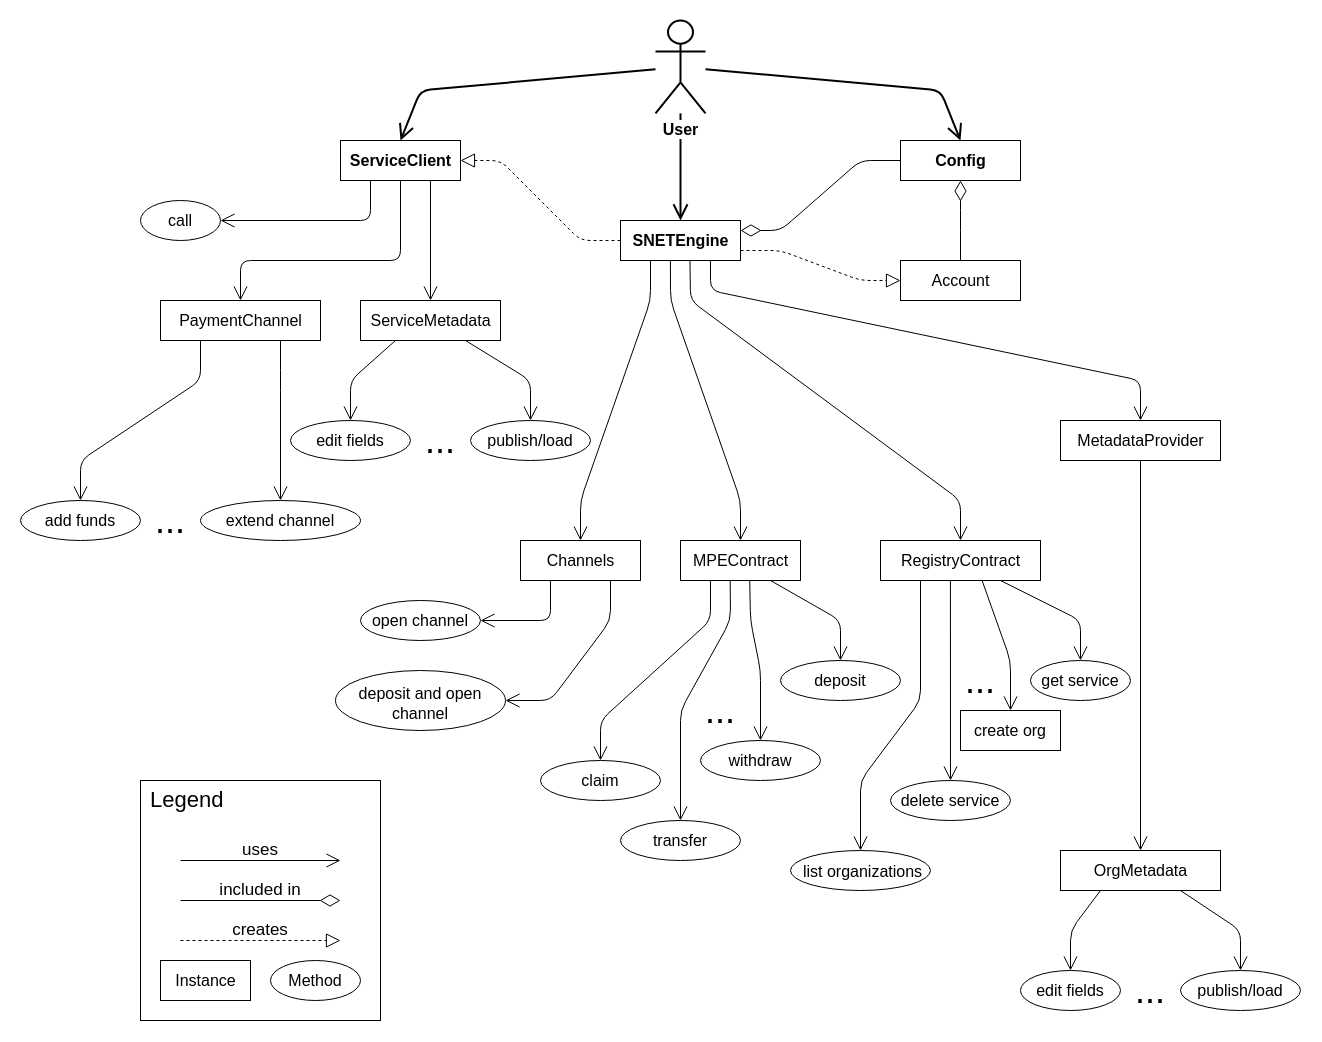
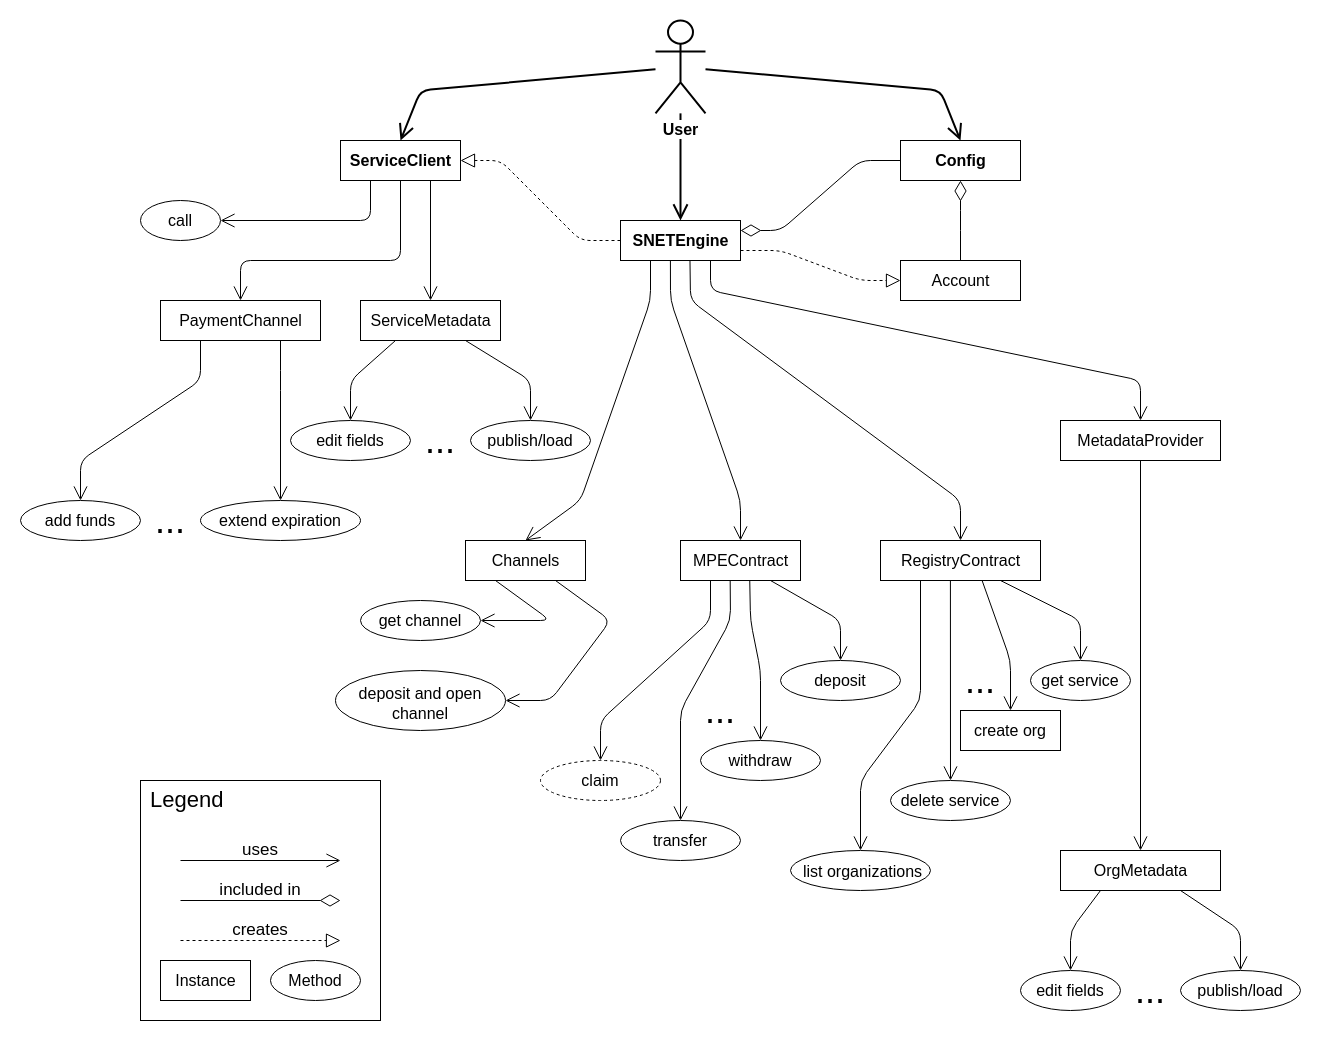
  <mxCell id="0" />
  <mxCell id="1" parent="0" />
  <mxCell id="2" value="" style="rounded=0;whiteSpace=wrap;html=1;fillColor=none;" vertex="1" parent="1"><mxGeometry x="140" y="780" width="240" height="240" as="geometry" /></mxCell>
  <mxCell id="3" style="endArrow=open;endFill=1;endSize=12;html=1;fontSize=16;entryX=0.5;entryY=0;entryDx=0;entryDy=0;strokeWidth=2;" parent="1" source="6" target="16" edge="1"><mxGeometry relative="1" as="geometry"><mxPoint x="620" y="100" as="sourcePoint" /><Array as="points"><mxPoint x="420" y="90" /></Array></mxGeometry></mxCell>
  <mxCell id="4" style="endArrow=open;endFill=1;endSize=12;html=1;fontSize=16;strokeWidth=2;" parent="1" source="6" target="12" edge="1"><mxGeometry relative="1" as="geometry"><mxPoint x="720" y="160" as="sourcePoint" /></mxGeometry></mxCell>
  <mxCell id="5" style="endArrow=open;endFill=1;endSize=12;html=1;fontSize=16;entryX=0.5;entryY=0;entryDx=0;entryDy=0;strokeWidth=2;" parent="1" source="6" target="18" edge="1"><mxGeometry relative="1" as="geometry"><mxPoint x="750" y="40" as="sourcePoint" /><Array as="points"><mxPoint x="940" y="90" /></Array></mxGeometry></mxCell>
  <mxCell id="6" value="User" style="shape=umlActor;verticalLabelPosition=bottom;verticalAlign=top;html=1;fontSize=16;labelBackgroundColor=default;strokeWidth=2;fontStyle=1" parent="1" vertex="1"><mxGeometry x="655" y="20" width="50" height="92.86" as="geometry" /></mxCell>
  <mxCell id="7" style="endArrow=block;endFill=0;endSize=12;html=1;fontSize=16;exitX=0;exitY=0.5;exitDx=0;exitDy=0;entryX=1;entryY=0.5;entryDx=0;entryDy=0;dashed=1;" parent="1" source="12" target="16" edge="1"><mxGeometry relative="1" as="geometry"><mxPoint x="603.084" y="351.1" as="targetPoint" /><Array as="points"><mxPoint x="580" y="240" /><mxPoint x="500" y="160" /></Array></mxGeometry></mxCell>
  <mxCell id="8" style="endArrow=open;endFill=1;endSize=12;html=1;fontSize=16;exitX=0.75;exitY=1;exitDx=0;exitDy=0;entryX=0.5;entryY=0;entryDx=0;entryDy=0;" parent="1" source="12" target="39" edge="1"><mxGeometry relative="1" as="geometry"><mxPoint x="830" y="370" as="targetPoint" /><mxPoint x="750" y="290" as="sourcePoint" /><Array as="points"><mxPoint x="710" y="290" /><mxPoint x="1140" y="380" /></Array></mxGeometry></mxCell>
  <mxCell id="9" style="endArrow=open;endFill=1;endSize=12;html=1;fontSize=16;exitX=0.416;exitY=1.008;exitDx=0;exitDy=0;exitPerimeter=0;entryX=0.5;entryY=0;entryDx=0;entryDy=0;" parent="1" source="12" target="44" edge="1"><mxGeometry relative="1" as="geometry"><mxPoint x="840" y="520" as="targetPoint" /><Array as="points"><mxPoint x="670" y="300" /><mxPoint x="740" y="500" /></Array></mxGeometry></mxCell>
  <mxCell id="10" style="endArrow=open;endFill=1;endSize=12;html=1;fontSize=16;exitX=0.579;exitY=0.998;exitDx=0;exitDy=0;entryX=0.5;entryY=0;entryDx=0;entryDy=0;exitPerimeter=0;" parent="1" source="12" target="49" edge="1"><mxGeometry relative="1" as="geometry"><mxPoint x="740" y="310" as="sourcePoint" /><Array as="points"><mxPoint x="690" y="300" /><mxPoint x="960" y="500" /></Array></mxGeometry></mxCell>
  <mxCell id="11" style="endArrow=open;endFill=1;endSize=12;html=1;fontSize=16;exitX=0.25;exitY=1;exitDx=0;exitDy=0;entryX=0.5;entryY=0;entryDx=0;entryDy=0;" parent="1" source="12" target="60" edge="1"><mxGeometry relative="1" as="geometry"><mxPoint x="690" y="330" as="sourcePoint" /><mxPoint x="690" y="510" as="targetPoint" /><Array as="points"><mxPoint x="650" y="300" /><mxPoint x="580" y="500" /></Array></mxGeometry></mxCell>
  <mxCell id="12" value="SNETEngine" style="html=1;fontSize=16;fontStyle=1" parent="1" vertex="1"><mxGeometry x="620" y="220" width="120" height="40" as="geometry" /></mxCell>
  <mxCell id="13" style="endArrow=open;endFill=1;endSize=12;html=1;fontSize=16;exitX=0.25;exitY=1;exitDx=0;exitDy=0;entryX=1;entryY=0.5;entryDx=0;entryDy=0;" parent="1" source="16" target="22" edge="1"><mxGeometry relative="1" as="geometry"><mxPoint x="340" y="210" as="sourcePoint" /><Array as="points"><mxPoint x="370" y="220" /></Array></mxGeometry></mxCell>
  <mxCell id="14" style="endArrow=open;endFill=1;endSize=12;html=1;fontSize=16;exitX=0.5;exitY=1;exitDx=0;exitDy=0;entryX=0.5;entryY=0;entryDx=0;entryDy=0;" parent="1" source="16" target="25" edge="1"><mxGeometry relative="1" as="geometry"><mxPoint x="290" y="280" as="targetPoint" /><Array as="points"><mxPoint x="400" y="260" /><mxPoint x="240" y="260" /></Array></mxGeometry></mxCell>
  <mxCell id="15" style="endArrow=open;endFill=1;endSize=12;html=1;fontSize=16;exitX=0.75;exitY=1;exitDx=0;exitDy=0;entryX=0.5;entryY=0;entryDx=0;entryDy=0;" parent="1" source="16" target="28" edge="1"><mxGeometry relative="1" as="geometry"><mxPoint x="440" y="200" as="sourcePoint" /><mxPoint x="500" y="250" as="targetPoint" /><Array as="points" /></mxGeometry></mxCell>
  <mxCell id="16" value="ServiceClient" style="html=1;fontSize=16;fontStyle=1" parent="1" vertex="1"><mxGeometry x="340" y="140" width="120" height="40" as="geometry" /></mxCell>
  <mxCell id="17" style="endArrow=diamondThin;endFill=0;endSize=18;html=1;fontSize=16;exitX=0;exitY=0.5;exitDx=0;exitDy=0;entryX=1;entryY=0.25;entryDx=0;entryDy=0;" parent="1" source="18" target="12" edge="1"><mxGeometry relative="1" as="geometry"><Array as="points"><mxPoint x="860" y="160" /><mxPoint x="780" y="230" /></Array></mxGeometry></mxCell>
  <mxCell id="18" value="Config" style="html=1;fontSize=16;fontStyle=1" parent="1" vertex="1"><mxGeometry x="900" y="140" width="120" height="40" as="geometry" /></mxCell>
  <mxCell id="19" style="endArrow=diamondThin;endFill=0;endSize=18;html=1;fontSize=16;entryX=0.5;entryY=1;entryDx=0;entryDy=0;" parent="1" source="20" target="18" edge="1"><mxGeometry relative="1" as="geometry"><mxPoint x="1040" y="200" as="targetPoint" /><Array as="points"><mxPoint x="960" y="220" /></Array></mxGeometry></mxCell>
  <mxCell id="20" value="Account" style="html=1;fontSize=16;" parent="1" vertex="1"><mxGeometry x="900" y="260" width="120" height="40" as="geometry" /></mxCell>
  <mxCell id="21" style="endArrow=block;endFill=0;endSize=12;html=1;fontSize=16;exitX=1;exitY=0.75;exitDx=0;exitDy=0;dashed=1;entryX=0;entryY=0.5;entryDx=0;entryDy=0;" parent="1" source="12" target="20" edge="1"><mxGeometry relative="1" as="geometry"><mxPoint x="936.702" y="247.952" as="sourcePoint" /><mxPoint x="1020" y="280" as="targetPoint" /><Array as="points"><mxPoint x="780" y="250" /><mxPoint x="860" y="280" /></Array></mxGeometry></mxCell>
  <mxCell id="22" value="call" style="ellipse;whiteSpace=wrap;html=1;fontSize=16;" parent="1" vertex="1"><mxGeometry x="140" y="200" width="80" height="40" as="geometry" /></mxCell>
  <mxCell id="23" style="endArrow=open;endFill=1;endSize=12;html=1;fontSize=16;exitX=0.25;exitY=1;exitDx=0;exitDy=0;entryX=0.5;entryY=0;entryDx=0;entryDy=0;" parent="1" source="25" target="29" edge="1"><mxGeometry relative="1" as="geometry"><mxPoint x="180" y="400" as="targetPoint" /><Array as="points"><mxPoint x="200" y="380" /><mxPoint x="80" y="460" /></Array></mxGeometry></mxCell>
  <mxCell id="24" style="endArrow=open;endFill=1;endSize=12;html=1;fontSize=16;exitX=0.75;exitY=1;exitDx=0;exitDy=0;entryX=0.5;entryY=0;entryDx=0;entryDy=0;" parent="1" source="25" target="30" edge="1"><mxGeometry relative="1" as="geometry"><mxPoint x="330" y="380" as="sourcePoint" /><Array as="points"><mxPoint x="280" y="380" /></Array></mxGeometry></mxCell>
  <mxCell id="25" value="PaymentChannel" style="html=1;fontSize=16;" parent="1" vertex="1"><mxGeometry x="160" y="300" width="160" height="40" as="geometry" /></mxCell>
  <mxCell id="26" style="endArrow=open;endFill=1;endSize=12;html=1;fontSize=16;entryX=0.5;entryY=0;entryDx=0;entryDy=0;exitX=0.25;exitY=1;exitDx=0;exitDy=0;" parent="1" source="28" target="31" edge="1"><mxGeometry relative="1" as="geometry"><mxPoint x="430" y="370" as="sourcePoint" /><mxPoint x="380" y="420" as="targetPoint" /><Array as="points"><mxPoint x="350" y="380" /></Array></mxGeometry></mxCell>
  <mxCell id="27" style="endArrow=open;endFill=1;endSize=12;html=1;fontSize=16;exitX=0.75;exitY=1;exitDx=0;exitDy=0;entryX=0.5;entryY=0;entryDx=0;entryDy=0;" parent="1" source="28" target="32" edge="1"><mxGeometry relative="1" as="geometry"><mxPoint x="480" y="350" as="sourcePoint" /><Array as="points"><mxPoint x="530" y="380" /></Array></mxGeometry></mxCell>
  <mxCell id="28" value="ServiceMetadata" style="html=1;fontSize=16;" parent="1" vertex="1"><mxGeometry x="360" y="300" width="140" height="40" as="geometry" /></mxCell>
  <mxCell id="29" value="add funds" style="ellipse;whiteSpace=wrap;html=1;fontSize=16;" parent="1" vertex="1"><mxGeometry x="20" y="500" width="120" height="40" as="geometry" /></mxCell>
- <mxCell id="30" value="extend channel" style="ellipse;whiteSpace=wrap;html=1;fontSize=16;" parent="1" vertex="1"><mxGeometry x="200" y="500" width="160" height="40" as="geometry" /></mxCell>
+ <mxCell id="30" value="extend expiration" style="ellipse;whiteSpace=wrap;html=1;fontSize=16;" parent="1" vertex="1"><mxGeometry x="200" y="500" width="160" height="40" as="geometry" /></mxCell>
  <mxCell id="31" value="edit fields" style="ellipse;whiteSpace=wrap;html=1;fontSize=16;" parent="1" vertex="1"><mxGeometry x="290" y="420" width="120" height="40" as="geometry" /></mxCell>
  <mxCell id="32" value="publish/load" style="ellipse;whiteSpace=wrap;html=1;fontSize=16;" parent="1" vertex="1"><mxGeometry x="470" y="420" width="120" height="40" as="geometry" /></mxCell>
  <mxCell id="33" style="endArrow=open;endFill=1;endSize=12;html=1;fontSize=16;exitX=0.25;exitY=1;exitDx=0;exitDy=0;entryX=0.5;entryY=0;entryDx=0;entryDy=0;" parent="1" source="35" target="36" edge="1"><mxGeometry relative="1" as="geometry"><mxPoint x="1110" y="920" as="sourcePoint" /><mxPoint x="1060" y="960" as="targetPoint" /><Array as="points"><mxPoint x="1070" y="930" /></Array></mxGeometry></mxCell>
  <mxCell id="34" style="endArrow=open;endFill=1;endSize=12;html=1;fontSize=16;exitX=0.75;exitY=1;exitDx=0;exitDy=0;entryX=0.5;entryY=0;entryDx=0;entryDy=0;" parent="1" source="35" target="37" edge="1"><mxGeometry relative="1" as="geometry"><mxPoint x="1120" y="920" as="sourcePoint" /><mxPoint x="1230" y="960" as="targetPoint" /><Array as="points"><mxPoint x="1240" y="930" /></Array></mxGeometry></mxCell>
  <mxCell id="35" value="OrgMetadata" style="html=1;fontSize=16;" parent="1" vertex="1"><mxGeometry x="1060" y="850" width="160" height="40" as="geometry" /></mxCell>
  <mxCell id="36" value="edit fields" style="ellipse;whiteSpace=wrap;html=1;fontSize=16;" parent="1" vertex="1"><mxGeometry x="1020" y="970" width="100" height="40" as="geometry" /></mxCell>
  <mxCell id="37" value="publish/load" style="ellipse;whiteSpace=wrap;html=1;fontSize=16;" parent="1" vertex="1"><mxGeometry x="1180" y="970" width="120" height="40" as="geometry" /></mxCell>
  <mxCell id="38" style="endArrow=open;endFill=1;endSize=12;html=1;fontSize=16;" parent="1" source="39" target="35" edge="1"><mxGeometry relative="1" as="geometry" /></mxCell>
  <mxCell id="39" value="MetadataProvider" style="html=1;fontSize=16;" parent="1" vertex="1"><mxGeometry x="1060" y="420" width="160" height="40" as="geometry" /></mxCell>
  <mxCell id="40" style="endArrow=open;endFill=1;endSize=12;html=1;fontSize=16;exitX=0.75;exitY=1;exitDx=0;exitDy=0;" parent="1" source="44" target="54" edge="1"><mxGeometry relative="1" as="geometry"><Array as="points"><mxPoint x="840" y="620" /></Array></mxGeometry></mxCell>
  <mxCell id="41" style="endArrow=open;endFill=1;endSize=12;html=1;fontSize=16;exitX=0.414;exitY=1.003;exitDx=0;exitDy=0;exitPerimeter=0;entryX=0.5;entryY=0;entryDx=0;entryDy=0;" parent="1" source="44" target="56" edge="1"><mxGeometry relative="1" as="geometry"><Array as="points"><mxPoint x="730" y="620" /><mxPoint x="680" y="710" /></Array></mxGeometry></mxCell>
  <mxCell id="42" style="endArrow=open;endFill=1;endSize=12;html=1;fontSize=16;exitX=0.577;exitY=0.986;exitDx=0;exitDy=0;exitPerimeter=0;" parent="1" source="44" target="57" edge="1"><mxGeometry relative="1" as="geometry"><Array as="points"><mxPoint x="750" y="620" /><mxPoint x="760" y="670" /></Array></mxGeometry></mxCell>
  <mxCell id="43" style="endArrow=open;endFill=1;endSize=12;html=1;fontSize=16;entryX=0.5;entryY=0;entryDx=0;entryDy=0;exitX=0.25;exitY=1;exitDx=0;exitDy=0;" parent="1" source="44" target="55" edge="1"><mxGeometry relative="1" as="geometry"><mxPoint x="720" y="610" as="sourcePoint" /><mxPoint x="570" y="720" as="targetPoint" /><Array as="points"><mxPoint x="710" y="620" /><mxPoint x="600" y="720" /></Array></mxGeometry></mxCell>
  <mxCell id="44" value="MPEContract" style="html=1;fontSize=16;" parent="1" vertex="1"><mxGeometry x="680" y="540" width="120" height="40" as="geometry" /></mxCell>
  <mxCell id="45" style="endArrow=open;endFill=1;endSize=12;html=1;fontSize=16;exitX=0.25;exitY=1;exitDx=0;exitDy=0;entryX=0.5;entryY=0;entryDx=0;entryDy=0;" parent="1" source="49" target="50" edge="1"><mxGeometry relative="1" as="geometry"><mxPoint x="920" y="710" as="targetPoint" /><Array as="points"><mxPoint x="920" y="700" /><mxPoint x="860" y="780" /></Array></mxGeometry></mxCell>
  <mxCell id="46" style="endArrow=open;endFill=1;endSize=12;html=1;fontSize=16;exitX=0.437;exitY=1.003;exitDx=0;exitDy=0;exitPerimeter=0;entryX=0.5;entryY=0;entryDx=0;entryDy=0;" parent="1" source="49" target="52" edge="1"><mxGeometry relative="1" as="geometry"><mxPoint x="920" y="760" as="targetPoint" /><Array as="points" /></mxGeometry></mxCell>
  <mxCell id="47" style="endArrow=open;endFill=1;endSize=12;html=1;fontSize=16;exitX=0.635;exitY=1;exitDx=0;exitDy=0;exitPerimeter=0;entryX=0.5;entryY=0;entryDx=0;entryDy=0;" parent="1" source="49" target="51" edge="1"><mxGeometry relative="1" as="geometry"><Array as="points"><mxPoint x="1010" y="660" /></Array></mxGeometry></mxCell>
  <mxCell id="48" style="endArrow=open;endFill=1;endSize=12;html=1;fontSize=16;exitX=0.75;exitY=1;exitDx=0;exitDy=0;entryX=0.5;entryY=0;entryDx=0;entryDy=0;" parent="1" source="49" target="53" edge="1"><mxGeometry relative="1" as="geometry"><Array as="points"><mxPoint x="1080" y="620" /></Array></mxGeometry></mxCell>
  <mxCell id="49" value="RegistryContract" style="html=1;fontSize=16;" parent="1" vertex="1"><mxGeometry x="880" y="540" width="160" height="40" as="geometry" /></mxCell>
  <mxCell id="50" value="list organizations" style="ellipse;whiteSpace=wrap;html=1;fontSize=16;spacingLeft=5;spacingTop=2;" parent="1" vertex="1"><mxGeometry x="790" y="850" width="140" height="40" as="geometry" /></mxCell>
  <mxCell id="51" value="create org" style="whiteSpace=wrap;html=1;fontSize=16;rounded=0;" parent="1" vertex="1"><mxGeometry x="960" y="710" width="100" height="40" as="geometry" /></mxCell>
  <mxCell id="52" value="delete service" style="ellipse;whiteSpace=wrap;html=1;fontSize=16;" parent="1" vertex="1"><mxGeometry x="890" y="780" width="120" height="40" as="geometry" /></mxCell>
  <mxCell id="53" value="get service" style="ellipse;whiteSpace=wrap;html=1;fontSize=16;" parent="1" vertex="1"><mxGeometry x="1030" y="660" width="100" height="40" as="geometry" /></mxCell>
  <mxCell id="54" value="deposit" style="ellipse;whiteSpace=wrap;html=1;fontSize=16;" parent="1" vertex="1"><mxGeometry x="780" y="660" width="120" height="40" as="geometry" /></mxCell>
- <mxCell id="55" value="claim" style="ellipse;whiteSpace=wrap;html=1;fontSize=16;" parent="1" vertex="1"><mxGeometry x="540" y="760" width="120" height="40" as="geometry" /></mxCell>
+ <mxCell id="55" value="claim" style="ellipse;whiteSpace=wrap;html=1;fontSize=16;dashed=1;" parent="1" vertex="1"><mxGeometry x="540" y="760" width="120" height="40" as="geometry" /></mxCell>
  <mxCell id="56" value="transfer" style="ellipse;whiteSpace=wrap;html=1;fontSize=16;" parent="1" vertex="1"><mxGeometry x="620" y="820" width="120" height="40" as="geometry" /></mxCell>
  <mxCell id="57" value="withdraw" style="ellipse;whiteSpace=wrap;html=1;fontSize=16;" parent="1" vertex="1"><mxGeometry x="700" y="740" width="120" height="40" as="geometry" /></mxCell>
  <mxCell id="58" style="endArrow=open;endFill=1;endSize=12;html=1;fontSize=16;exitX=0.25;exitY=1;exitDx=0;exitDy=0;entryX=1;entryY=0.5;entryDx=0;entryDy=0;" parent="1" source="60" target="61" edge="1"><mxGeometry relative="1" as="geometry"><Array as="points"><mxPoint x="550" y="620" /></Array></mxGeometry></mxCell>
  <mxCell id="59" style="endArrow=open;endFill=1;endSize=12;html=1;fontSize=16;entryX=1;entryY=0.5;entryDx=0;entryDy=0;exitX=0.75;exitY=1;exitDx=0;exitDy=0;" parent="1" source="60" target="62" edge="1"><mxGeometry relative="1" as="geometry"><mxPoint x="640" y="620" as="sourcePoint" /><Array as="points"><mxPoint x="610" y="620" /><mxPoint x="550" y="700" /></Array></mxGeometry></mxCell>
- <mxCell id="60" value="Channels" style="html=1;fontSize=16;" parent="1" vertex="1"><mxGeometry x="520" y="540" width="120" height="40" as="geometry" /></mxCell>
- <mxCell id="61" value="open channel" style="ellipse;whiteSpace=wrap;html=1;fontSize=16;" parent="1" vertex="1"><mxGeometry x="360" y="600" width="120" height="40" as="geometry" /></mxCell>
+ <mxCell id="60" value="Channels" style="html=1;fontSize=16;" parent="1" vertex="1"><mxGeometry x="465" y="540" width="120" height="40" as="geometry" /></mxCell>
+ <mxCell id="61" value="get channel" style="ellipse;whiteSpace=wrap;html=1;fontSize=16;" parent="1" vertex="1"><mxGeometry x="360" y="600" width="120" height="40" as="geometry" /></mxCell>
  <mxCell id="62" value="deposit and open channel" style="ellipse;whiteSpace=wrap;html=1;fontSize=16;spacingTop=5;" parent="1" vertex="1"><mxGeometry x="335" y="670" width="170" height="60" as="geometry" /></mxCell>
  <mxCell id="63" value="" style="endArrow=open;html=1;rounded=0;endFill=0;endSize=12;" edge="1" parent="1"><mxGeometry width="50" height="50" relative="1" as="geometry"><mxPoint x="180" y="860" as="sourcePoint" /><mxPoint x="340" y="860" as="targetPoint" /></mxGeometry></mxCell>
  <mxCell id="64" value="Legend" style="text;html=1;align=left;verticalAlign=middle;whiteSpace=wrap;rounded=0;spacing=10;fontSize=22;" vertex="1" parent="1"><mxGeometry x="140" y="780" width="240" height="40" as="geometry" /></mxCell>
  <mxCell id="65" value="uses" style="text;html=1;align=center;verticalAlign=middle;whiteSpace=wrap;rounded=0;fontSize=17;" vertex="1" parent="1"><mxGeometry x="200" y="840" width="120" height="20" as="geometry" /></mxCell>
  <mxCell id="66" value="" style="endArrow=diamondThin;html=1;rounded=0;endFill=0;endSize=18;" edge="1" parent="1"><mxGeometry width="50" height="50" relative="1" as="geometry"><mxPoint x="180" y="900" as="sourcePoint" /><mxPoint x="340" y="900" as="targetPoint" /></mxGeometry></mxCell>
  <mxCell id="67" value="included in" style="text;html=1;align=center;verticalAlign=middle;whiteSpace=wrap;rounded=0;fontSize=17;" vertex="1" parent="1"><mxGeometry x="200" y="880" width="120" height="20" as="geometry" /></mxCell>
  <mxCell id="68" value="" style="endArrow=block;html=1;rounded=0;endFill=0;endSize=12;dashed=1;" edge="1" parent="1"><mxGeometry width="50" height="50" relative="1" as="geometry"><mxPoint x="180" y="940" as="sourcePoint" /><mxPoint x="340" y="940" as="targetPoint" /></mxGeometry></mxCell>
  <mxCell id="69" value="creates" style="text;html=1;align=center;verticalAlign=middle;whiteSpace=wrap;rounded=0;fontSize=17;" vertex="1" parent="1"><mxGeometry x="200" y="920" width="120" height="20" as="geometry" /></mxCell>
  <mxCell id="70" value="Instance" style="html=1;fontSize=16;" vertex="1" parent="1"><mxGeometry x="160" y="960" width="90" height="40" as="geometry" /></mxCell>
  <mxCell id="71" value="Method" style="ellipse;whiteSpace=wrap;html=1;fontSize=16;" vertex="1" parent="1"><mxGeometry x="270" y="960" width="90" height="40" as="geometry" /></mxCell>
  <mxCell id="72" value="..." style="text;html=1;align=center;verticalAlign=middle;whiteSpace=wrap;rounded=0;fontSize=36;" vertex="1" parent="1"><mxGeometry x="420" y="420" width="40" height="40" as="geometry" /></mxCell>
  <mxCell id="73" value="..." style="text;html=1;align=center;verticalAlign=middle;whiteSpace=wrap;rounded=0;fontSize=36;" vertex="1" parent="1"><mxGeometry x="150" y="500" width="40" height="40" as="geometry" /></mxCell>
  <mxCell id="74" value="..." style="text;html=1;align=center;verticalAlign=middle;whiteSpace=wrap;rounded=0;fontSize=36;" vertex="1" parent="1"><mxGeometry x="1130" y="970" width="40" height="40" as="geometry" /></mxCell>
  <mxCell id="75" value="..." style="text;html=1;align=center;verticalAlign=middle;whiteSpace=wrap;rounded=0;fontSize=36;" vertex="1" parent="1"><mxGeometry x="700" y="690" width="40" height="40" as="geometry" /></mxCell>
  <mxCell id="76" value="..." style="text;html=1;align=center;verticalAlign=middle;whiteSpace=wrap;rounded=0;fontSize=36;" vertex="1" parent="1"><mxGeometry x="960" y="660" width="40" height="40" as="geometry" /></mxCell>
